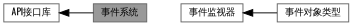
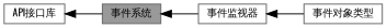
  digraph {
    fontname=Oswald
    rankdir=LR
    node [color=grey40 fillcolor=white fontname=Oswald fontsize=10 shape=box style=filled]
    edge [dir=back fontname=Oswald fontsize=10 labelfontname=Helvetica labelfontsize=10 shape=plaintext style=solid]
    n1 [height=0.2 label="API接口库" width=0.4]
    n2 [color=gray40 fillcolor=grey60 fontcolor=black height=0.2 label="事件系统" width=0.4]
    n3 [height=0.2 label="事件监视器" width=0.4]
    n4 [height=0.2 label="事件对象类型" width=0.4]
    n1 -> n2
+   n2 -> n3
    n3 -> n4
  }
